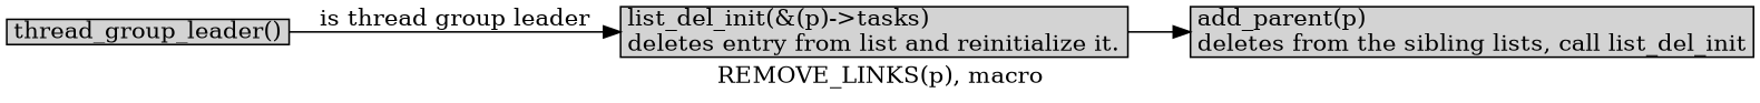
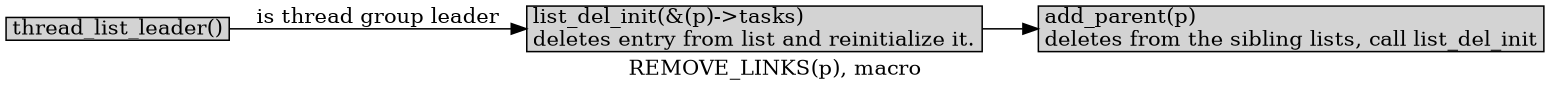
  digraph {
    label="REMOVE_LINKS(p), macro"
    rankdir=LR
    node [margin="0.05,0.005" shape=box style=filled]
-   n1 [height=0.1 label="thread_group_leader()" width=0.1]
+   n1 [height=0.1 label="thread_list_leader()" width=0.1]
    n2 [height=0.1 label="list_del_init(&(p)->tasks)\ldeletes entry from list and reinitialize it." width=0.1]
    n3 [height=0.1 label="add_parent(p)\ldeletes from the sibling lists, call list_del_init" width=0.1]
    n1 -> n2 [label="is thread group leader"]
    n2 -> n3
  }
